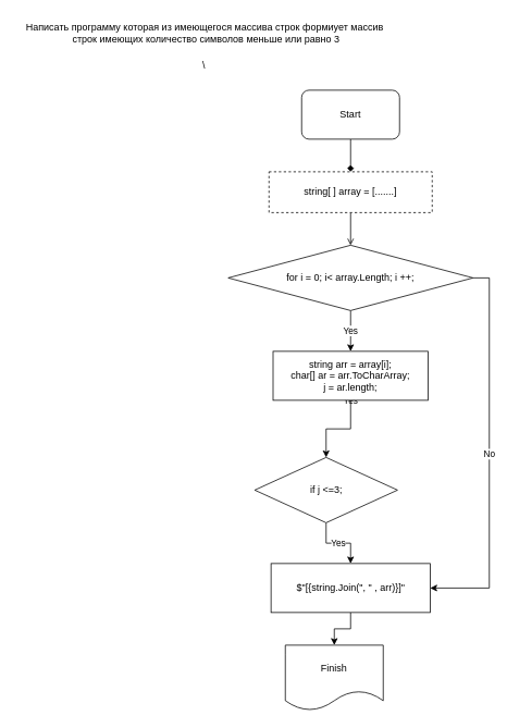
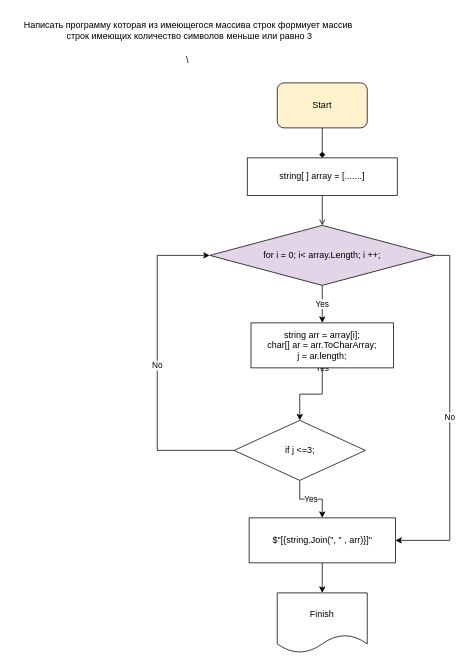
  <mxCell id="0" />
  <mxCell id="1" parent="0" />
  <mxCell id="2" style="edgeStyle=orthogonalEdgeStyle;rounded=0;orthogonalLoop=1;jettySize=auto;html=1;exitX=0.5;exitY=1;exitDx=0;exitDy=0;endArrow=diamond;" parent="1" source="3" target="5" edge="1"><mxGeometry relative="1" as="geometry" /></mxCell>
- <mxCell id="3" value="Start" style="rounded=1;whiteSpace=wrap;html=1;" parent="1" vertex="1"><mxGeometry x="369" y="110" width="120" height="60" as="geometry" /></mxCell>
+ <mxCell id="3" value="Start" style="rounded=1;whiteSpace=wrap;html=1;fillColor=#fff2cc;" parent="1" vertex="1"><mxGeometry x="369" y="110" width="120" height="60" as="geometry" /></mxCell>
  <mxCell id="4" style="edgeStyle=orthogonalEdgeStyle;rounded=0;orthogonalLoop=1;jettySize=auto;html=1;exitX=0.5;exitY=1;exitDx=0;exitDy=0;entryX=0.5;entryY=0;entryDx=0;entryDy=0;endArrow=open;" parent="1" source="5" target="9" edge="1"><mxGeometry relative="1" as="geometry" /></mxCell>
- <mxCell id="5" value="string[ ] array = [.......]" style="rounded=0;whiteSpace=wrap;html=1;dashed=1;" parent="1" vertex="1"><mxGeometry x="329" y="210" width="200" height="50" as="geometry" /></mxCell>
+ <mxCell id="5" value="string[ ] array = [.......]" style="rounded=0;whiteSpace=wrap;html=1;" parent="1" vertex="1"><mxGeometry x="329" y="210" width="200" height="50" as="geometry" /></mxCell>
  <mxCell id="6" value="Yes" style="edgeStyle=orthogonalEdgeStyle;rounded=0;orthogonalLoop=1;jettySize=auto;html=1;exitX=0.5;exitY=1;exitDx=0;exitDy=0;startArrow=none;" parent="1" source="18" edge="1"><mxGeometry relative="1" as="geometry"><mxPoint x="429" y="490" as="targetPoint" /></mxGeometry></mxCell>
  <mxCell id="7" value="No" style="edgeStyle=orthogonalEdgeStyle;rounded=0;orthogonalLoop=1;jettySize=auto;html=1;exitX=1;exitY=0.5;exitDx=0;exitDy=0;entryX=1;entryY=0.5;entryDx=0;entryDy=0;" parent="1" source="9" target="15" edge="1"><mxGeometry relative="1" as="geometry"><mxPoint x="549" y="890" as="targetPoint" /><Array as="points"><mxPoint x="599" y="340" /><mxPoint x="599" y="720" /></Array></mxGeometry></mxCell>
  <mxCell id="8" value="Yes" style="edgeStyle=orthogonalEdgeStyle;rounded=0;orthogonalLoop=1;jettySize=auto;html=1;exitX=0.5;exitY=1;exitDx=0;exitDy=0;" edge="1" parent="1" source="9" target="18"><mxGeometry relative="1" as="geometry" /></mxCell>
- <mxCell id="9" value="for i = 0; i&amp;lt; array.Length; i ++;" style="rhombus;whiteSpace=wrap;html=1;" parent="1" vertex="1"><mxGeometry x="279" y="300" width="300" height="80" as="geometry" /></mxCell>
+ <mxCell id="9" value="for i = 0; i&amp;lt; array.Length; i ++;" style="rhombus;whiteSpace=wrap;html=1;fillColor=#e1d5e7;" parent="1" vertex="1"><mxGeometry x="279" y="300" width="300" height="80" as="geometry" /></mxCell>
+ <mxCell id="10" value="No" style="edgeStyle=orthogonalEdgeStyle;rounded=0;orthogonalLoop=1;jettySize=auto;html=1;entryX=0;entryY=0.5;entryDx=0;entryDy=0;exitX=0;exitY=0.5;exitDx=0;exitDy=0;" parent="1" source="13" target="9" edge="1"><mxGeometry relative="1" as="geometry"><mxPoint x="269" y="380" as="targetPoint" /><Array as="points"><mxPoint x="209" y="600" /><mxPoint x="209" y="340" /></Array><mxPoint x="299" y="770" as="sourcePoint" /></mxGeometry></mxCell>
  <mxCell id="11" value="\" style="text;html=1;align=center;verticalAlign=middle;resizable=0;points=[];autosize=1;strokeColor=none;fillColor=none;" parent="1" vertex="1"><mxGeometry x="234" y="65" width="30" height="30" as="geometry" /></mxCell>
  <mxCell id="12" value="Yes" style="edgeStyle=orthogonalEdgeStyle;rounded=0;orthogonalLoop=1;jettySize=auto;html=1;" edge="1" parent="1" source="13" target="15"><mxGeometry relative="1" as="geometry" /></mxCell>
  <mxCell id="13" value="if j &amp;lt;=3;" style="rhombus;whiteSpace=wrap;html=1;" parent="1" vertex="1"><mxGeometry x="311.5" y="560" width="175" height="80" as="geometry" /></mxCell>
  <mxCell id="14" value="" style="edgeStyle=orthogonalEdgeStyle;rounded=0;orthogonalLoop=1;jettySize=auto;html=1;" edge="1" parent="1" source="15" target="17"><mxGeometry relative="1" as="geometry" /></mxCell>
  <mxCell id="15" value="$&quot;[{string.Join(&quot;, &quot; , arr)}]&quot;" style="rounded=0;whiteSpace=wrap;html=1;" parent="1" vertex="1"><mxGeometry x="331.5" y="690" width="195" height="60" as="geometry" /></mxCell>
  <mxCell id="16" style="edgeStyle=orthogonalEdgeStyle;rounded=0;orthogonalLoop=1;jettySize=auto;html=1;exitX=0.5;exitY=1;exitDx=0;exitDy=0;entryX=0.5;entryY=0;entryDx=0;entryDy=0;" edge="1" parent="1" source="18" target="13"><mxGeometry relative="1" as="geometry" /></mxCell>
- <mxCell id="17" value="Finish" style="shape=document;whiteSpace=wrap;html=1;boundedLbl=1;" vertex="1" parent="1"><mxGeometry x="349" y="790" width="120" height="80" as="geometry" /></mxCell>
+ <mxCell id="17" value="Finish" style="shape=document;whiteSpace=wrap;html=1;boundedLbl=1;" vertex="1" parent="1"><mxGeometry x="369" y="790" width="120" height="80" as="geometry" /></mxCell>
  <mxCell id="18" value="string arr = array[i];&lt;br&gt;char[] ar = arr.ToCharArray;&lt;br&gt;j = ar.length;" style="rounded=0;whiteSpace=wrap;html=1;" vertex="1" parent="1"><mxGeometry x="334" y="430" width="190" height="60" as="geometry" /></mxCell>
  <mxCell id="19" value="Написать программу которая из имеющегося массива строк формиует массив&lt;br&gt;&amp;nbsp;строк имеющих количество символов меньше или равно 3" style="text;html=1;align=center;verticalAlign=middle;resizable=0;points=[];autosize=1;strokeColor=none;fillColor=none;" vertex="1" parent="1"><mxGeometry x="20" y="20" width="460" height="40" as="geometry" /></mxCell>
